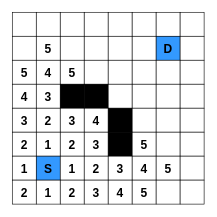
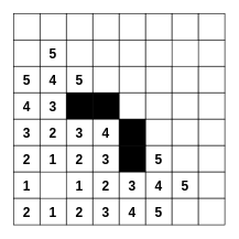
  <mxCell id="0" />
  <mxCell id="1" parent="0" />
  <mxCell id="2" value="" style="whiteSpace=wrap;html=1;aspect=fixed;fontSize=20;fontStyle=1" parent="1" vertex="1"><mxGeometry x="20" y="20" width="40" height="40" as="geometry" /></mxCell>
  <mxCell id="3" value="" style="whiteSpace=wrap;html=1;aspect=fixed;fontSize=20;fontStyle=1" parent="1" vertex="1"><mxGeometry x="60" y="20" width="40" height="40" as="geometry" /></mxCell>
  <mxCell id="4" value="" style="whiteSpace=wrap;html=1;aspect=fixed;fontSize=20;fontStyle=1" parent="1" vertex="1"><mxGeometry x="100" y="20" width="40" height="40" as="geometry" /></mxCell>
  <mxCell id="5" value="" style="whiteSpace=wrap;html=1;aspect=fixed;fontSize=20;fontStyle=1" parent="1" vertex="1"><mxGeometry x="140" y="20" width="40" height="40" as="geometry" /></mxCell>
  <mxCell id="6" value="" style="whiteSpace=wrap;html=1;aspect=fixed;fontSize=20;fontStyle=1" parent="1" vertex="1"><mxGeometry x="180" y="20" width="40" height="40" as="geometry" /></mxCell>
  <mxCell id="7" value="" style="whiteSpace=wrap;html=1;aspect=fixed;fontSize=20;fontStyle=1" parent="1" vertex="1"><mxGeometry x="220" y="20" width="40" height="40" as="geometry" /></mxCell>
  <mxCell id="8" value="" style="whiteSpace=wrap;html=1;aspect=fixed;fontSize=20;fontStyle=1" parent="1" vertex="1"><mxGeometry x="260" y="20" width="40" height="40" as="geometry" /></mxCell>
  <mxCell id="9" value="" style="whiteSpace=wrap;html=1;aspect=fixed;fontSize=20;fontStyle=1" parent="1" vertex="1"><mxGeometry x="300" y="20" width="40" height="40" as="geometry" /></mxCell>
  <mxCell id="10" value="" style="whiteSpace=wrap;html=1;aspect=fixed;fontSize=20;fontStyle=1" parent="1" vertex="1"><mxGeometry x="20" y="60" width="40" height="40" as="geometry" /></mxCell>
  <mxCell id="11" value="5" style="whiteSpace=wrap;html=1;aspect=fixed;fontSize=20;fontStyle=1" parent="1" vertex="1"><mxGeometry x="60" y="60" width="40" height="40" as="geometry" /></mxCell>
  <mxCell id="12" value="" style="whiteSpace=wrap;html=1;aspect=fixed;fontSize=20;fontStyle=1" parent="1" vertex="1"><mxGeometry x="100" y="60" width="40" height="40" as="geometry" /></mxCell>
  <mxCell id="13" value="" style="whiteSpace=wrap;html=1;aspect=fixed;fontSize=20;fontStyle=1" parent="1" vertex="1"><mxGeometry x="140" y="60" width="40" height="40" as="geometry" /></mxCell>
  <mxCell id="14" value="" style="whiteSpace=wrap;html=1;aspect=fixed;fontSize=20;fontStyle=1" parent="1" vertex="1"><mxGeometry x="180" y="60" width="40" height="40" as="geometry" /></mxCell>
  <mxCell id="15" value="" style="whiteSpace=wrap;html=1;aspect=fixed;fontSize=20;fontStyle=1" parent="1" vertex="1"><mxGeometry x="220" y="60" width="40" height="40" as="geometry" /></mxCell>
- <mxCell id="16" value="&lt;font style=&quot;font-size: 20px&quot;&gt;D&lt;/font&gt;" style="whiteSpace=wrap;html=1;aspect=fixed;fillColor=#3399FF;fontSize=20;fontStyle=1" parent="1" vertex="1"><mxGeometry x="260" y="60" width="40" height="40" as="geometry" /></mxCell>
  <mxCell id="17" value="" style="whiteSpace=wrap;html=1;aspect=fixed;fontSize=20;fontStyle=1" parent="1" vertex="1"><mxGeometry x="300" y="60" width="40" height="40" as="geometry" /></mxCell>
  <mxCell id="18" value="5" style="whiteSpace=wrap;html=1;aspect=fixed;fontSize=20;fontStyle=1" parent="1" vertex="1"><mxGeometry x="20" y="100" width="40" height="40" as="geometry" /></mxCell>
  <mxCell id="19" value="4" style="whiteSpace=wrap;html=1;aspect=fixed;fontSize=20;fontStyle=1" parent="1" vertex="1"><mxGeometry x="60" y="100" width="40" height="40" as="geometry" /></mxCell>
  <mxCell id="20" value="5" style="whiteSpace=wrap;html=1;aspect=fixed;fontSize=20;fontStyle=1" parent="1" vertex="1"><mxGeometry x="100" y="100" width="40" height="40" as="geometry" /></mxCell>
  <mxCell id="21" value="" style="whiteSpace=wrap;html=1;aspect=fixed;fontSize=20;fontStyle=1" parent="1" vertex="1"><mxGeometry x="140" y="100" width="40" height="40" as="geometry" /></mxCell>
  <mxCell id="22" value="" style="whiteSpace=wrap;html=1;aspect=fixed;fontSize=20;fontStyle=1" parent="1" vertex="1"><mxGeometry x="180" y="100" width="40" height="40" as="geometry" /></mxCell>
  <mxCell id="23" value="" style="whiteSpace=wrap;html=1;aspect=fixed;fontSize=20;fontStyle=1" parent="1" vertex="1"><mxGeometry x="220" y="100" width="40" height="40" as="geometry" /></mxCell>
  <mxCell id="24" value="" style="whiteSpace=wrap;html=1;aspect=fixed;fontSize=20;fontStyle=1" parent="1" vertex="1"><mxGeometry x="260" y="100" width="40" height="40" as="geometry" /></mxCell>
  <mxCell id="25" value="" style="whiteSpace=wrap;html=1;aspect=fixed;fontSize=20;fontStyle=1" parent="1" vertex="1"><mxGeometry x="300" y="100" width="40" height="40" as="geometry" /></mxCell>
  <mxCell id="26" value="4" style="whiteSpace=wrap;html=1;aspect=fixed;fontSize=20;fontStyle=1" parent="1" vertex="1"><mxGeometry x="20" y="140" width="40" height="40" as="geometry" /></mxCell>
  <mxCell id="27" value="3" style="whiteSpace=wrap;html=1;aspect=fixed;fontSize=20;fontStyle=1" parent="1" vertex="1"><mxGeometry x="60" y="140" width="40" height="40" as="geometry" /></mxCell>
  <mxCell id="28" value="" style="whiteSpace=wrap;html=1;aspect=fixed;fillColor=#000000;fontSize=20;fontStyle=1" parent="1" vertex="1"><mxGeometry x="100" y="140" width="40" height="40" as="geometry" /></mxCell>
  <mxCell id="29" value="" style="whiteSpace=wrap;html=1;aspect=fixed;fillColor=#000000;fontSize=20;fontStyle=1" parent="1" vertex="1"><mxGeometry x="140" y="140" width="40" height="40" as="geometry" /></mxCell>
  <mxCell id="30" value="" style="whiteSpace=wrap;html=1;aspect=fixed;fontSize=20;fontStyle=1" parent="1" vertex="1"><mxGeometry x="180" y="140" width="40" height="40" as="geometry" /></mxCell>
  <mxCell id="31" value="" style="whiteSpace=wrap;html=1;aspect=fixed;fontSize=20;fontStyle=1" parent="1" vertex="1"><mxGeometry x="220" y="140" width="40" height="40" as="geometry" /></mxCell>
  <mxCell id="32" value="" style="whiteSpace=wrap;html=1;aspect=fixed;fontSize=20;fontStyle=1" parent="1" vertex="1"><mxGeometry x="260" y="140" width="40" height="40" as="geometry" /></mxCell>
  <mxCell id="33" value="" style="whiteSpace=wrap;html=1;aspect=fixed;fontSize=20;fontStyle=1" parent="1" vertex="1"><mxGeometry x="300" y="140" width="40" height="40" as="geometry" /></mxCell>
  <mxCell id="34" value="3" style="whiteSpace=wrap;html=1;aspect=fixed;fontSize=20;fontStyle=1" parent="1" vertex="1"><mxGeometry x="20" y="180" width="40" height="40" as="geometry" /></mxCell>
  <mxCell id="35" value="2" style="whiteSpace=wrap;html=1;aspect=fixed;fontSize=20;fontStyle=1" parent="1" vertex="1"><mxGeometry x="60" y="180" width="40" height="40" as="geometry" /></mxCell>
  <mxCell id="36" value="3" style="whiteSpace=wrap;html=1;aspect=fixed;fontSize=20;fontStyle=1" parent="1" vertex="1"><mxGeometry x="100" y="180" width="40" height="40" as="geometry" /></mxCell>
  <mxCell id="37" value="4" style="whiteSpace=wrap;html=1;aspect=fixed;fontSize=20;fontStyle=1" parent="1" vertex="1"><mxGeometry x="140" y="180" width="40" height="40" as="geometry" /></mxCell>
  <mxCell id="38" value="" style="whiteSpace=wrap;html=1;aspect=fixed;fillColor=#000000;fontSize=20;fontStyle=1" parent="1" vertex="1"><mxGeometry x="180" y="180" width="40" height="40" as="geometry" /></mxCell>
  <mxCell id="39" value="" style="whiteSpace=wrap;html=1;aspect=fixed;fontSize=20;fontStyle=1" parent="1" vertex="1"><mxGeometry x="220" y="180" width="40" height="40" as="geometry" /></mxCell>
  <mxCell id="40" value="" style="whiteSpace=wrap;html=1;aspect=fixed;fontSize=20;fontStyle=1" parent="1" vertex="1"><mxGeometry x="260" y="180" width="40" height="40" as="geometry" /></mxCell>
  <mxCell id="41" value="" style="whiteSpace=wrap;html=1;aspect=fixed;fontSize=20;fontStyle=1" parent="1" vertex="1"><mxGeometry x="300" y="180" width="40" height="40" as="geometry" /></mxCell>
  <mxCell id="42" value="2" style="whiteSpace=wrap;html=1;aspect=fixed;fontSize=20;fontStyle=1" parent="1" vertex="1"><mxGeometry x="20" y="220" width="40" height="40" as="geometry" /></mxCell>
  <mxCell id="43" value="1" style="whiteSpace=wrap;html=1;aspect=fixed;fontSize=20;fontStyle=1" parent="1" vertex="1"><mxGeometry x="60" y="220" width="40" height="40" as="geometry" /></mxCell>
  <mxCell id="44" value="2" style="whiteSpace=wrap;html=1;aspect=fixed;fontSize=20;fontStyle=1" parent="1" vertex="1"><mxGeometry x="100" y="220" width="40" height="40" as="geometry" /></mxCell>
  <mxCell id="45" value="3" style="whiteSpace=wrap;html=1;aspect=fixed;fontSize=20;fontStyle=1" parent="1" vertex="1"><mxGeometry x="140" y="220" width="40" height="40" as="geometry" /></mxCell>
  <mxCell id="46" value="" style="whiteSpace=wrap;html=1;aspect=fixed;fillColor=#000000;fontSize=20;fontStyle=1" parent="1" vertex="1"><mxGeometry x="180" y="220" width="40" height="40" as="geometry" /></mxCell>
  <mxCell id="47" value="5" style="whiteSpace=wrap;html=1;aspect=fixed;fontSize=20;fontStyle=1" parent="1" vertex="1"><mxGeometry x="220" y="220" width="40" height="40" as="geometry" /></mxCell>
  <mxCell id="48" value="" style="whiteSpace=wrap;html=1;aspect=fixed;fontSize=20;fontStyle=1" parent="1" vertex="1"><mxGeometry x="260" y="220" width="40" height="40" as="geometry" /></mxCell>
  <mxCell id="49" value="" style="whiteSpace=wrap;html=1;aspect=fixed;fontSize=20;fontStyle=1" parent="1" vertex="1"><mxGeometry x="300" y="220" width="40" height="40" as="geometry" /></mxCell>
  <mxCell id="50" value="1" style="whiteSpace=wrap;html=1;aspect=fixed;fontSize=20;fontStyle=1" parent="1" vertex="1"><mxGeometry x="20" y="260" width="40" height="40" as="geometry" /></mxCell>
- <mxCell id="51" value="&lt;font style=&quot;font-size: 20px&quot;&gt;S&lt;/font&gt;" style="whiteSpace=wrap;html=1;aspect=fixed;fillColor=#3399FF;fontSize=20;fontStyle=1" parent="1" vertex="1"><mxGeometry x="60" y="260" width="40" height="40" as="geometry" /></mxCell>
  <mxCell id="52" value="1" style="whiteSpace=wrap;html=1;aspect=fixed;fontSize=20;fontStyle=1" parent="1" vertex="1"><mxGeometry x="100" y="260" width="40" height="40" as="geometry" /></mxCell>
  <mxCell id="53" value="2" style="whiteSpace=wrap;html=1;aspect=fixed;fontSize=20;fontStyle=1" parent="1" vertex="1"><mxGeometry x="140" y="260" width="40" height="40" as="geometry" /></mxCell>
  <mxCell id="54" value="3" style="whiteSpace=wrap;html=1;aspect=fixed;fontSize=20;fontStyle=1" parent="1" vertex="1"><mxGeometry x="180" y="260" width="40" height="40" as="geometry" /></mxCell>
  <mxCell id="55" value="4" style="whiteSpace=wrap;html=1;aspect=fixed;fontSize=20;fontStyle=1" parent="1" vertex="1"><mxGeometry x="220" y="260" width="40" height="40" as="geometry" /></mxCell>
  <mxCell id="56" value="5" style="whiteSpace=wrap;html=1;aspect=fixed;fontSize=20;fontStyle=1" parent="1" vertex="1"><mxGeometry x="260" y="260" width="40" height="40" as="geometry" /></mxCell>
  <mxCell id="57" value="" style="whiteSpace=wrap;html=1;aspect=fixed;fontSize=20;fontStyle=1" parent="1" vertex="1"><mxGeometry x="300" y="260" width="40" height="40" as="geometry" /></mxCell>
  <mxCell id="58" value="2" style="whiteSpace=wrap;html=1;aspect=fixed;fontSize=20;fontStyle=1" parent="1" vertex="1"><mxGeometry x="20" y="300" width="40" height="40" as="geometry" /></mxCell>
  <mxCell id="59" value="1" style="whiteSpace=wrap;html=1;aspect=fixed;fontSize=20;fontStyle=1" parent="1" vertex="1"><mxGeometry x="60" y="300" width="40" height="40" as="geometry" /></mxCell>
  <mxCell id="60" value="2" style="whiteSpace=wrap;html=1;aspect=fixed;fontSize=20;fontStyle=1" parent="1" vertex="1"><mxGeometry x="100" y="300" width="40" height="40" as="geometry" /></mxCell>
  <mxCell id="61" value="3" style="whiteSpace=wrap;html=1;aspect=fixed;fontSize=20;fontStyle=1" parent="1" vertex="1"><mxGeometry x="140" y="300" width="40" height="40" as="geometry" /></mxCell>
  <mxCell id="62" value="4" style="whiteSpace=wrap;html=1;aspect=fixed;fontSize=20;fontStyle=1" parent="1" vertex="1"><mxGeometry x="180" y="300" width="40" height="40" as="geometry" /></mxCell>
  <mxCell id="63" value="5" style="whiteSpace=wrap;html=1;aspect=fixed;fontSize=20;fontStyle=1" parent="1" vertex="1"><mxGeometry x="220" y="300" width="40" height="40" as="geometry" /></mxCell>
  <mxCell id="64" value="" style="whiteSpace=wrap;html=1;aspect=fixed;fontSize=20;fontStyle=1" parent="1" vertex="1"><mxGeometry x="260" y="300" width="40" height="40" as="geometry" /></mxCell>
  <mxCell id="65" value="" style="whiteSpace=wrap;html=1;aspect=fixed;fontSize=20;fontStyle=1" parent="1" vertex="1"><mxGeometry x="300" y="300" width="40" height="40" as="geometry" /></mxCell>
